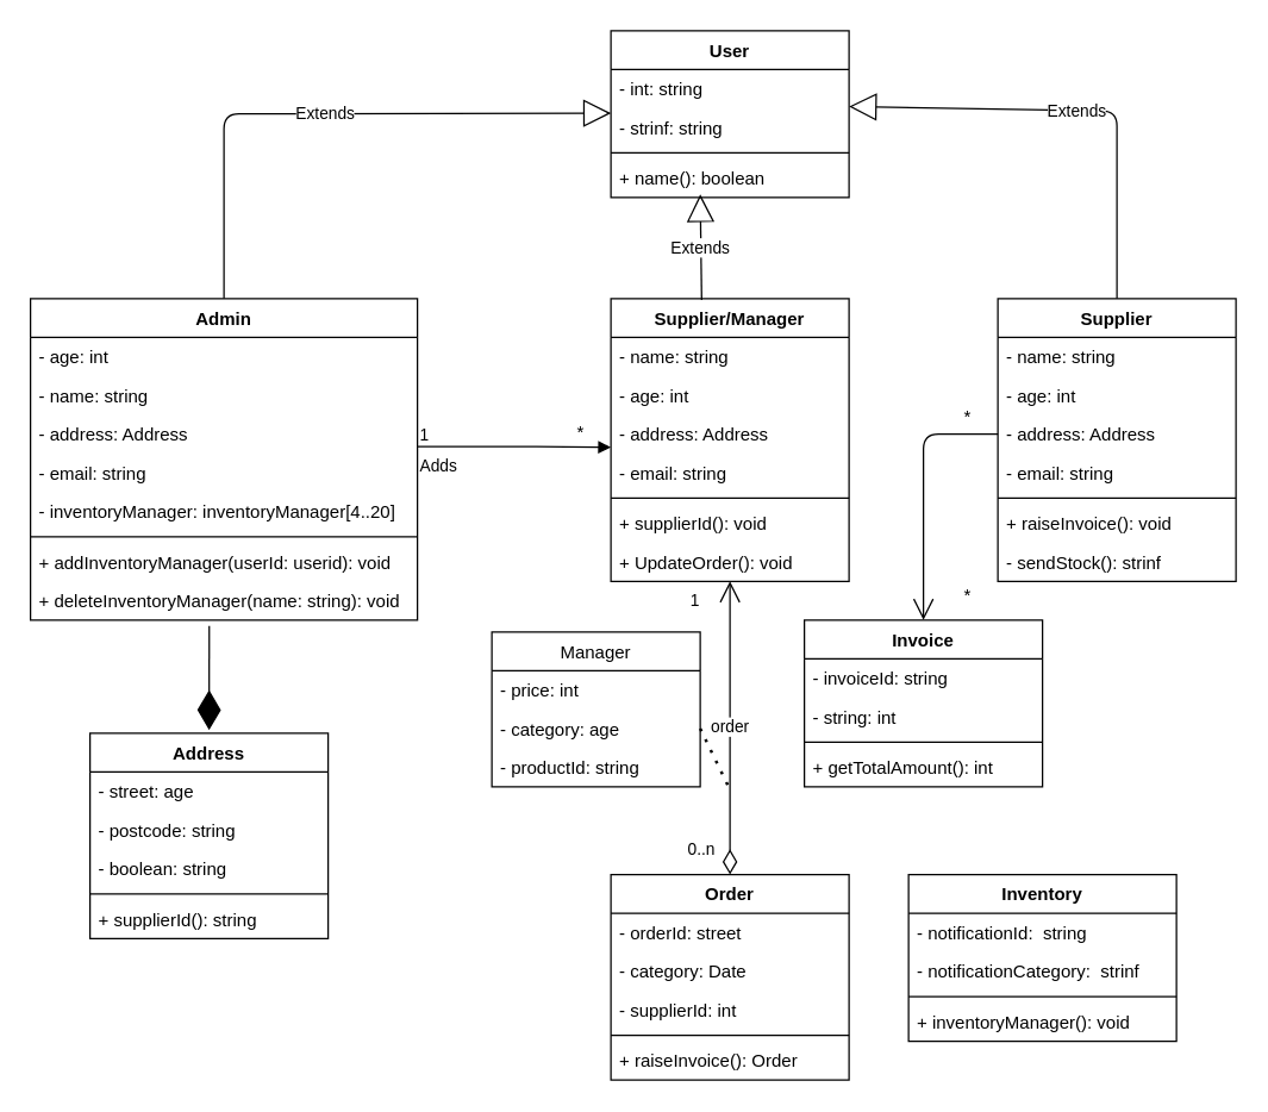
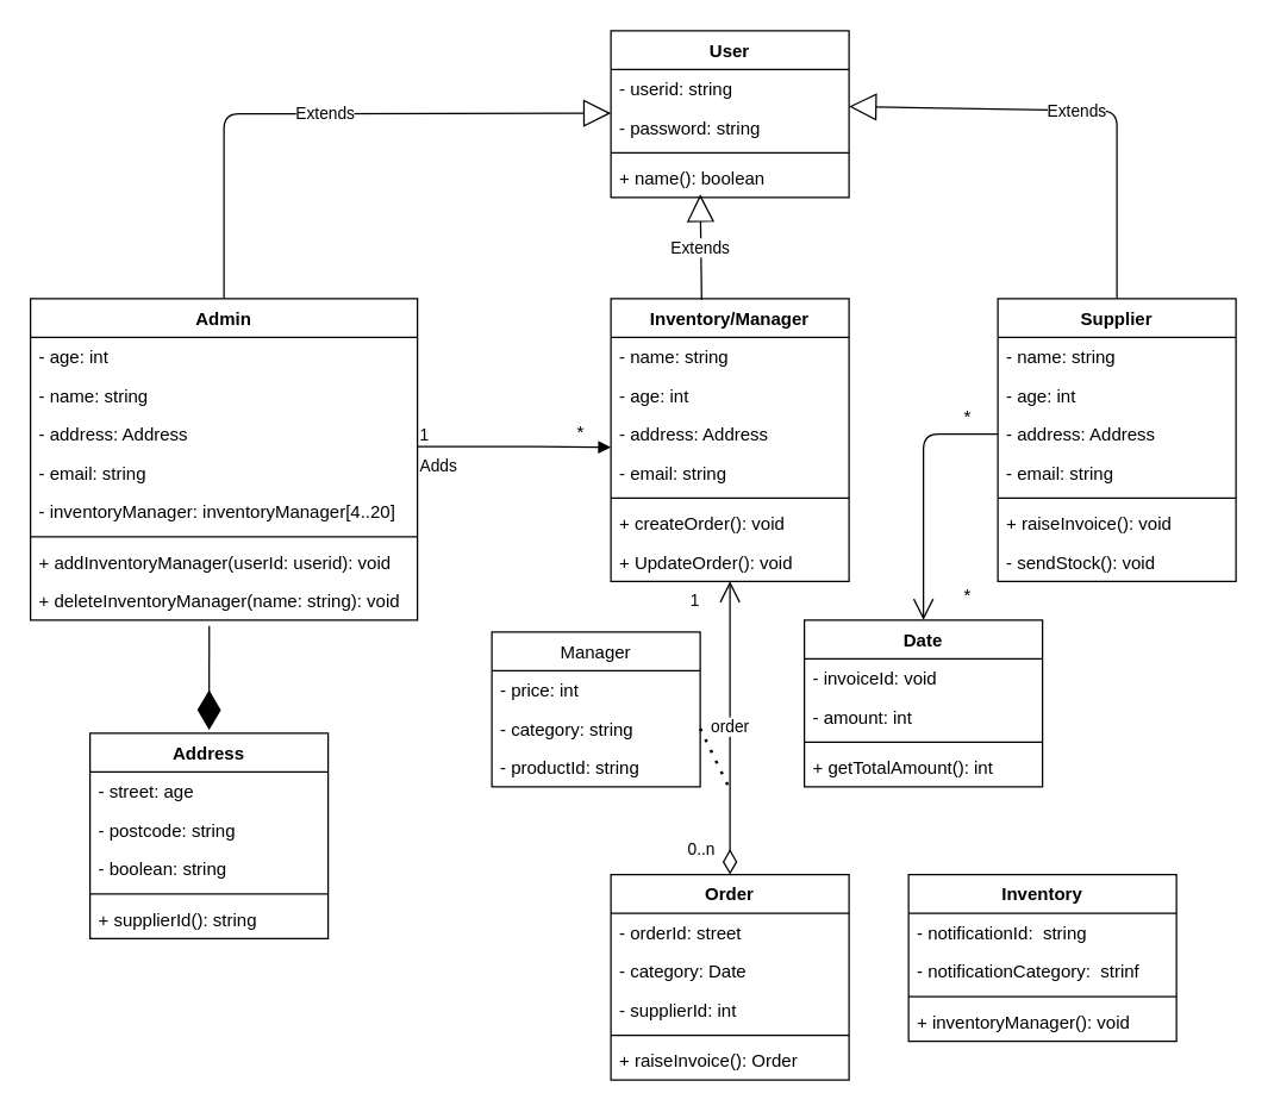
  <mxCell id="0" />
  <mxCell id="1" parent="0" />
  <mxCell id="2" value="Admin" style="swimlane;fontStyle=1;align=center;verticalAlign=top;childLayout=stackLayout;horizontal=1;startSize=26;horizontalStack=0;resizeParent=1;resizeParentMax=0;resizeLast=0;collapsible=1;marginBottom=0;" vertex="1" parent="1"><mxGeometry x="20" y="200" width="260" height="216" as="geometry" /></mxCell>
  <mxCell id="3" value="- age: int" style="text;strokeColor=none;fillColor=none;align=left;verticalAlign=top;spacingLeft=4;spacingRight=4;overflow=hidden;rotatable=0;points=[[0,0.5],[1,0.5]];portConstraint=eastwest;" vertex="1" parent="2"><mxGeometry y="26" width="260" height="26" as="geometry" /></mxCell>
  <mxCell id="4" value="- name: string&#10;" style="text;strokeColor=none;fillColor=none;align=left;verticalAlign=top;spacingLeft=4;spacingRight=4;overflow=hidden;rotatable=0;points=[[0,0.5],[1,0.5]];portConstraint=eastwest;" vertex="1" parent="2"><mxGeometry y="52" width="260" height="26" as="geometry" /></mxCell>
  <mxCell id="5" value="- address: Address" style="text;strokeColor=none;fillColor=none;align=left;verticalAlign=top;spacingLeft=4;spacingRight=4;overflow=hidden;rotatable=0;points=[[0,0.5],[1,0.5]];portConstraint=eastwest;" vertex="1" parent="2"><mxGeometry y="78" width="260" height="26" as="geometry" /></mxCell>
  <mxCell id="6" value="- email: string" style="text;strokeColor=none;fillColor=none;align=left;verticalAlign=top;spacingLeft=4;spacingRight=4;overflow=hidden;rotatable=0;points=[[0,0.5],[1,0.5]];portConstraint=eastwest;" vertex="1" parent="2"><mxGeometry y="104" width="260" height="26" as="geometry" /></mxCell>
  <mxCell id="7" value="- inventoryManager: inventoryManager[4..20]" style="text;strokeColor=none;fillColor=none;align=left;verticalAlign=top;spacingLeft=4;spacingRight=4;overflow=hidden;rotatable=0;points=[[0,0.5],[1,0.5]];portConstraint=eastwest;" vertex="1" parent="2"><mxGeometry y="130" width="260" height="26" as="geometry" /></mxCell>
  <mxCell id="8" value="" style="line;strokeWidth=1;fillColor=none;align=left;verticalAlign=middle;spacingTop=-1;spacingLeft=3;spacingRight=3;rotatable=0;labelPosition=right;points=[];portConstraint=eastwest;" vertex="1" parent="2"><mxGeometry y="156" width="260" height="8" as="geometry" /></mxCell>
  <mxCell id="9" value="+ addInventoryManager(userId: userid): void&#10;" style="text;strokeColor=none;fillColor=none;align=left;verticalAlign=top;spacingLeft=4;spacingRight=4;overflow=hidden;rotatable=0;points=[[0,0.5],[1,0.5]];portConstraint=eastwest;" vertex="1" parent="2"><mxGeometry y="164" width="260" height="26" as="geometry" /></mxCell>
  <mxCell id="10" value="+ deleteInventoryManager(name: string): void&#10;" style="text;strokeColor=none;fillColor=none;align=left;verticalAlign=top;spacingLeft=4;spacingRight=4;overflow=hidden;rotatable=0;points=[[0,0.5],[1,0.5]];portConstraint=eastwest;" vertex="1" parent="2"><mxGeometry y="190" width="260" height="26" as="geometry" /></mxCell>
  <mxCell id="11" value="Order" style="swimlane;fontStyle=1;align=center;verticalAlign=top;childLayout=stackLayout;horizontal=1;startSize=26;horizontalStack=0;resizeParent=1;resizeParentMax=0;resizeLast=0;collapsible=1;marginBottom=0;" vertex="1" parent="1"><mxGeometry x="410" y="587" width="160" height="138" as="geometry" /></mxCell>
  <mxCell id="12" value="- orderId: street" style="text;strokeColor=none;fillColor=none;align=left;verticalAlign=top;spacingLeft=4;spacingRight=4;overflow=hidden;rotatable=0;points=[[0,0.5],[1,0.5]];portConstraint=eastwest;" vertex="1" parent="11"><mxGeometry y="26" width="160" height="26" as="geometry" /></mxCell>
  <mxCell id="13" value="- category: Date" style="text;strokeColor=none;fillColor=none;align=left;verticalAlign=top;spacingLeft=4;spacingRight=4;overflow=hidden;rotatable=0;points=[[0,0.5],[1,0.5]];portConstraint=eastwest;" vertex="1" parent="11"><mxGeometry y="52" width="160" height="26" as="geometry" /></mxCell>
  <mxCell id="14" value="- supplierId: int" style="text;strokeColor=none;fillColor=none;align=left;verticalAlign=top;spacingLeft=4;spacingRight=4;overflow=hidden;rotatable=0;points=[[0,0.5],[1,0.5]];portConstraint=eastwest;" vertex="1" parent="11"><mxGeometry y="78" width="160" height="26" as="geometry" /></mxCell>
  <mxCell id="15" value="" style="line;strokeWidth=1;fillColor=none;align=left;verticalAlign=middle;spacingTop=-1;spacingLeft=3;spacingRight=3;rotatable=0;labelPosition=right;points=[];portConstraint=eastwest;" vertex="1" parent="11"><mxGeometry y="104" width="160" height="8" as="geometry" /></mxCell>
  <mxCell id="16" value="+ raiseInvoice(): Order" style="text;strokeColor=none;fillColor=none;align=left;verticalAlign=top;spacingLeft=4;spacingRight=4;overflow=hidden;rotatable=0;points=[[0,0.5],[1,0.5]];portConstraint=eastwest;" vertex="1" parent="11"><mxGeometry y="112" width="160" height="26" as="geometry" /></mxCell>
- <mxCell id="17" value="Invoice" style="swimlane;fontStyle=1;align=center;verticalAlign=top;childLayout=stackLayout;horizontal=1;startSize=26;horizontalStack=0;resizeParent=1;resizeParentMax=0;resizeLast=0;collapsible=1;marginBottom=0;" vertex="1" parent="1"><mxGeometry x="540" y="416" width="160" height="112" as="geometry" /></mxCell>
- <mxCell id="18" value="- invoiceId: string&#10;" style="text;strokeColor=none;fillColor=none;align=left;verticalAlign=top;spacingLeft=4;spacingRight=4;overflow=hidden;rotatable=0;points=[[0,0.5],[1,0.5]];portConstraint=eastwest;" vertex="1" parent="17"><mxGeometry y="26" width="160" height="26" as="geometry" /></mxCell>
- <mxCell id="19" value="- string: int&#10;" style="text;strokeColor=none;fillColor=none;align=left;verticalAlign=top;spacingLeft=4;spacingRight=4;overflow=hidden;rotatable=0;points=[[0,0.5],[1,0.5]];portConstraint=eastwest;" vertex="1" parent="17"><mxGeometry y="52" width="160" height="26" as="geometry" /></mxCell>
+ <mxCell id="17" value="Date" style="swimlane;fontStyle=1;align=center;verticalAlign=top;childLayout=stackLayout;horizontal=1;startSize=26;horizontalStack=0;resizeParent=1;resizeParentMax=0;resizeLast=0;collapsible=1;marginBottom=0;" vertex="1" parent="1"><mxGeometry x="540" y="416" width="160" height="112" as="geometry" /></mxCell>
+ <mxCell id="18" value="- invoiceId: void&#10;" style="text;strokeColor=none;fillColor=none;align=left;verticalAlign=top;spacingLeft=4;spacingRight=4;overflow=hidden;rotatable=0;points=[[0,0.5],[1,0.5]];portConstraint=eastwest;" vertex="1" parent="17"><mxGeometry y="26" width="160" height="26" as="geometry" /></mxCell>
+ <mxCell id="19" value="- amount: int&#10;" style="text;strokeColor=none;fillColor=none;align=left;verticalAlign=top;spacingLeft=4;spacingRight=4;overflow=hidden;rotatable=0;points=[[0,0.5],[1,0.5]];portConstraint=eastwest;" vertex="1" parent="17"><mxGeometry y="52" width="160" height="26" as="geometry" /></mxCell>
  <mxCell id="20" value="" style="line;strokeWidth=1;fillColor=none;align=left;verticalAlign=middle;spacingTop=-1;spacingLeft=3;spacingRight=3;rotatable=0;labelPosition=right;points=[];portConstraint=eastwest;" vertex="1" parent="17"><mxGeometry y="78" width="160" height="8" as="geometry" /></mxCell>
  <mxCell id="21" value="+ getTotalAmount(): int" style="text;strokeColor=none;fillColor=none;align=left;verticalAlign=top;spacingLeft=4;spacingRight=4;overflow=hidden;rotatable=0;points=[[0,0.5],[1,0.5]];portConstraint=eastwest;" vertex="1" parent="17"><mxGeometry y="86" width="160" height="26" as="geometry" /></mxCell>
  <mxCell id="22" value="Inventory" style="swimlane;fontStyle=1;align=center;verticalAlign=top;childLayout=stackLayout;horizontal=1;startSize=26;horizontalStack=0;resizeParent=1;resizeParentMax=0;resizeLast=0;collapsible=1;marginBottom=0;" vertex="1" parent="1"><mxGeometry x="610" y="587" width="180" height="112" as="geometry" /></mxCell>
  <mxCell id="23" value="- notificationId:  string" style="text;strokeColor=none;fillColor=none;align=left;verticalAlign=top;spacingLeft=4;spacingRight=4;overflow=hidden;rotatable=0;points=[[0,0.5],[1,0.5]];portConstraint=eastwest;" vertex="1" parent="22"><mxGeometry y="26" width="180" height="26" as="geometry" /></mxCell>
  <mxCell id="24" value="- notificationCategory:  strinf" style="text;strokeColor=none;fillColor=none;align=left;verticalAlign=top;spacingLeft=4;spacingRight=4;overflow=hidden;rotatable=0;points=[[0,0.5],[1,0.5]];portConstraint=eastwest;" vertex="1" parent="22"><mxGeometry y="52" width="180" height="26" as="geometry" /></mxCell>
  <mxCell id="25" value="" style="line;strokeWidth=1;fillColor=none;align=left;verticalAlign=middle;spacingTop=-1;spacingLeft=3;spacingRight=3;rotatable=0;labelPosition=right;points=[];portConstraint=eastwest;" vertex="1" parent="22"><mxGeometry y="78" width="180" height="8" as="geometry" /></mxCell>
  <mxCell id="26" value="+ inventoryManager(): void&#10;" style="text;strokeColor=none;fillColor=none;align=left;verticalAlign=top;spacingLeft=4;spacingRight=4;overflow=hidden;rotatable=0;points=[[0,0.5],[1,0.5]];portConstraint=eastwest;" vertex="1" parent="22"><mxGeometry y="86" width="180" height="26" as="geometry" /></mxCell>
  <mxCell id="27" value="Supplier" style="swimlane;fontStyle=1;align=center;verticalAlign=top;childLayout=stackLayout;horizontal=1;startSize=26;horizontalStack=0;resizeParent=1;resizeParentMax=0;resizeLast=0;collapsible=1;marginBottom=0;" vertex="1" parent="1"><mxGeometry x="670" y="200" width="160" height="190" as="geometry" /></mxCell>
  <mxCell id="28" value="- name: string&#10;" style="text;strokeColor=none;fillColor=none;align=left;verticalAlign=top;spacingLeft=4;spacingRight=4;overflow=hidden;rotatable=0;points=[[0,0.5],[1,0.5]];portConstraint=eastwest;" vertex="1" parent="27"><mxGeometry y="26" width="160" height="26" as="geometry" /></mxCell>
  <mxCell id="29" value="- age: int" style="text;strokeColor=none;fillColor=none;align=left;verticalAlign=top;spacingLeft=4;spacingRight=4;overflow=hidden;rotatable=0;points=[[0,0.5],[1,0.5]];portConstraint=eastwest;" vertex="1" parent="27"><mxGeometry y="52" width="160" height="26" as="geometry" /></mxCell>
  <mxCell id="30" value="- address: Address" style="text;strokeColor=none;fillColor=none;align=left;verticalAlign=top;spacingLeft=4;spacingRight=4;overflow=hidden;rotatable=0;points=[[0,0.5],[1,0.5]];portConstraint=eastwest;" vertex="1" parent="27"><mxGeometry y="78" width="160" height="26" as="geometry" /></mxCell>
  <mxCell id="31" value="- email: string" style="text;strokeColor=none;fillColor=none;align=left;verticalAlign=top;spacingLeft=4;spacingRight=4;overflow=hidden;rotatable=0;points=[[0,0.5],[1,0.5]];portConstraint=eastwest;" vertex="1" parent="27"><mxGeometry y="104" width="160" height="26" as="geometry" /></mxCell>
  <mxCell id="32" value="" style="line;strokeWidth=1;fillColor=none;align=left;verticalAlign=middle;spacingTop=-1;spacingLeft=3;spacingRight=3;rotatable=0;labelPosition=right;points=[];portConstraint=eastwest;" vertex="1" parent="27"><mxGeometry y="130" width="160" height="8" as="geometry" /></mxCell>
  <mxCell id="33" value="+ raiseInvoice(): void" style="text;strokeColor=none;fillColor=none;align=left;verticalAlign=top;spacingLeft=4;spacingRight=4;overflow=hidden;rotatable=0;points=[[0,0.5],[1,0.5]];portConstraint=eastwest;" vertex="1" parent="27"><mxGeometry y="138" width="160" height="26" as="geometry" /></mxCell>
- <mxCell id="34" value="- sendStock(): strinf" style="text;strokeColor=none;fillColor=none;align=left;verticalAlign=top;spacingLeft=4;spacingRight=4;overflow=hidden;rotatable=0;points=[[0,0.5],[1,0.5]];portConstraint=eastwest;" vertex="1" parent="27"><mxGeometry y="164" width="160" height="26" as="geometry" /></mxCell>
- <mxCell id="35" value="Supplier/Manager" style="swimlane;fontStyle=1;align=center;verticalAlign=top;childLayout=stackLayout;horizontal=1;startSize=26;horizontalStack=0;resizeParent=1;resizeParentMax=0;resizeLast=0;collapsible=1;marginBottom=0;" vertex="1" parent="1"><mxGeometry x="410" y="200" width="160" height="190" as="geometry" /></mxCell>
+ <mxCell id="34" value="- sendStock(): void" style="text;strokeColor=none;fillColor=none;align=left;verticalAlign=top;spacingLeft=4;spacingRight=4;overflow=hidden;rotatable=0;points=[[0,0.5],[1,0.5]];portConstraint=eastwest;" vertex="1" parent="27"><mxGeometry y="164" width="160" height="26" as="geometry" /></mxCell>
+ <mxCell id="35" value="Inventory/Manager" style="swimlane;fontStyle=1;align=center;verticalAlign=top;childLayout=stackLayout;horizontal=1;startSize=26;horizontalStack=0;resizeParent=1;resizeParentMax=0;resizeLast=0;collapsible=1;marginBottom=0;" vertex="1" parent="1"><mxGeometry x="410" y="200" width="160" height="190" as="geometry" /></mxCell>
  <mxCell id="36" value="- name: string&#10;" style="text;strokeColor=none;fillColor=none;align=left;verticalAlign=top;spacingLeft=4;spacingRight=4;overflow=hidden;rotatable=0;points=[[0,0.5],[1,0.5]];portConstraint=eastwest;" vertex="1" parent="35"><mxGeometry y="26" width="160" height="26" as="geometry" /></mxCell>
  <mxCell id="37" value="- age: int" style="text;strokeColor=none;fillColor=none;align=left;verticalAlign=top;spacingLeft=4;spacingRight=4;overflow=hidden;rotatable=0;points=[[0,0.5],[1,0.5]];portConstraint=eastwest;" vertex="1" parent="35"><mxGeometry y="52" width="160" height="26" as="geometry" /></mxCell>
  <mxCell id="38" value="- address: Address" style="text;strokeColor=none;fillColor=none;align=left;verticalAlign=top;spacingLeft=4;spacingRight=4;overflow=hidden;rotatable=0;points=[[0,0.5],[1,0.5]];portConstraint=eastwest;" vertex="1" parent="35"><mxGeometry y="78" width="160" height="26" as="geometry" /></mxCell>
  <mxCell id="39" value="- email: string" style="text;strokeColor=none;fillColor=none;align=left;verticalAlign=top;spacingLeft=4;spacingRight=4;overflow=hidden;rotatable=0;points=[[0,0.5],[1,0.5]];portConstraint=eastwest;" vertex="1" parent="35"><mxGeometry y="104" width="160" height="26" as="geometry" /></mxCell>
  <mxCell id="40" value="" style="line;strokeWidth=1;fillColor=none;align=left;verticalAlign=middle;spacingTop=-1;spacingLeft=3;spacingRight=3;rotatable=0;labelPosition=right;points=[];portConstraint=eastwest;" vertex="1" parent="35"><mxGeometry y="130" width="160" height="8" as="geometry" /></mxCell>
- <mxCell id="41" value="+ supplierId(): void" style="text;strokeColor=none;fillColor=none;align=left;verticalAlign=top;spacingLeft=4;spacingRight=4;overflow=hidden;rotatable=0;points=[[0,0.5],[1,0.5]];portConstraint=eastwest;" vertex="1" parent="35"><mxGeometry y="138" width="160" height="26" as="geometry" /></mxCell>
+ <mxCell id="41" value="+ createOrder(): void" style="text;strokeColor=none;fillColor=none;align=left;verticalAlign=top;spacingLeft=4;spacingRight=4;overflow=hidden;rotatable=0;points=[[0,0.5],[1,0.5]];portConstraint=eastwest;" vertex="1" parent="35"><mxGeometry y="138" width="160" height="26" as="geometry" /></mxCell>
  <mxCell id="42" value="+ UpdateOrder(): void" style="text;strokeColor=none;fillColor=none;align=left;verticalAlign=top;spacingLeft=4;spacingRight=4;overflow=hidden;rotatable=0;points=[[0,0.5],[1,0.5]];portConstraint=eastwest;" vertex="1" parent="35"><mxGeometry y="164" width="160" height="26" as="geometry" /></mxCell>
  <mxCell id="43" value="User" style="swimlane;fontStyle=1;align=center;verticalAlign=top;childLayout=stackLayout;horizontal=1;startSize=26;horizontalStack=0;resizeParent=1;resizeParentMax=0;resizeLast=0;collapsible=1;marginBottom=0;" vertex="1" parent="1"><mxGeometry x="410" y="20" width="160" height="112" as="geometry" /></mxCell>
- <mxCell id="44" value="- int: string" style="text;strokeColor=none;fillColor=none;align=left;verticalAlign=top;spacingLeft=4;spacingRight=4;overflow=hidden;rotatable=0;points=[[0,0.5],[1,0.5]];portConstraint=eastwest;" vertex="1" parent="43"><mxGeometry y="26" width="160" height="26" as="geometry" /></mxCell>
- <mxCell id="45" value="- strinf: string" style="text;strokeColor=none;fillColor=none;align=left;verticalAlign=top;spacingLeft=4;spacingRight=4;overflow=hidden;rotatable=0;points=[[0,0.5],[1,0.5]];portConstraint=eastwest;" vertex="1" parent="43"><mxGeometry y="52" width="160" height="26" as="geometry" /></mxCell>
+ <mxCell id="44" value="- userid: string" style="text;strokeColor=none;fillColor=none;align=left;verticalAlign=top;spacingLeft=4;spacingRight=4;overflow=hidden;rotatable=0;points=[[0,0.5],[1,0.5]];portConstraint=eastwest;" vertex="1" parent="43"><mxGeometry y="26" width="160" height="26" as="geometry" /></mxCell>
+ <mxCell id="45" value="- password: string" style="text;strokeColor=none;fillColor=none;align=left;verticalAlign=top;spacingLeft=4;spacingRight=4;overflow=hidden;rotatable=0;points=[[0,0.5],[1,0.5]];portConstraint=eastwest;" vertex="1" parent="43"><mxGeometry y="52" width="160" height="26" as="geometry" /></mxCell>
  <mxCell id="46" value="" style="line;strokeWidth=1;fillColor=none;align=left;verticalAlign=middle;spacingTop=-1;spacingLeft=3;spacingRight=3;rotatable=0;labelPosition=right;points=[];portConstraint=eastwest;" vertex="1" parent="43"><mxGeometry y="78" width="160" height="8" as="geometry" /></mxCell>
  <mxCell id="47" value="+ name(): boolean" style="text;strokeColor=none;fillColor=none;align=left;verticalAlign=top;spacingLeft=4;spacingRight=4;overflow=hidden;rotatable=0;points=[[0,0.5],[1,0.5]];portConstraint=eastwest;" vertex="1" parent="43"><mxGeometry y="86" width="160" height="26" as="geometry" /></mxCell>
  <mxCell id="48" value="Address" style="swimlane;fontStyle=1;align=center;verticalAlign=top;childLayout=stackLayout;horizontal=1;startSize=26;horizontalStack=0;resizeParent=1;resizeParentMax=0;resizeLast=0;collapsible=1;marginBottom=0;" vertex="1" parent="1"><mxGeometry x="60" y="492" width="160" height="138" as="geometry" /></mxCell>
  <mxCell id="49" value="- street: age" style="text;strokeColor=none;fillColor=none;align=left;verticalAlign=top;spacingLeft=4;spacingRight=4;overflow=hidden;rotatable=0;points=[[0,0.5],[1,0.5]];portConstraint=eastwest;" vertex="1" parent="48"><mxGeometry y="26" width="160" height="26" as="geometry" /></mxCell>
  <mxCell id="50" value="- postcode: string" style="text;strokeColor=none;fillColor=none;align=left;verticalAlign=top;spacingLeft=4;spacingRight=4;overflow=hidden;rotatable=0;points=[[0,0.5],[1,0.5]];portConstraint=eastwest;" vertex="1" parent="48"><mxGeometry y="52" width="160" height="26" as="geometry" /></mxCell>
  <mxCell id="51" value="- boolean: string" style="text;strokeColor=none;fillColor=none;align=left;verticalAlign=top;spacingLeft=4;spacingRight=4;overflow=hidden;rotatable=0;points=[[0,0.5],[1,0.5]];portConstraint=eastwest;" vertex="1" parent="48"><mxGeometry y="78" width="160" height="26" as="geometry" /></mxCell>
  <mxCell id="52" value="" style="line;strokeWidth=1;fillColor=none;align=left;verticalAlign=middle;spacingTop=-1;spacingLeft=3;spacingRight=3;rotatable=0;labelPosition=right;points=[];portConstraint=eastwest;" vertex="1" parent="48"><mxGeometry y="104" width="160" height="8" as="geometry" /></mxCell>
  <mxCell id="53" value="+ supplierId(): string" style="text;strokeColor=none;fillColor=none;align=left;verticalAlign=top;spacingLeft=4;spacingRight=4;overflow=hidden;rotatable=0;points=[[0,0.5],[1,0.5]];portConstraint=eastwest;" vertex="1" parent="48"><mxGeometry y="112" width="160" height="26" as="geometry" /></mxCell>
  <mxCell id="54" value="" style="endArrow=diamondThin;endFill=1;endSize=24;html=1;exitX=0.462;exitY=1.154;exitDx=0;exitDy=0;exitPerimeter=0;" edge="1" parent="1" source="10"><mxGeometry width="160" relative="1" as="geometry"><mxPoint x="100" y="438" as="sourcePoint" /><mxPoint x="140" y="490" as="targetPoint" /></mxGeometry></mxCell>
  <mxCell id="55" value="Adds" style="endArrow=block;endFill=1;html=1;edgeStyle=orthogonalEdgeStyle;align=left;verticalAlign=top;" edge="1" parent="1"><mxGeometry x="-1" relative="1" as="geometry"><mxPoint x="280" y="299.5" as="sourcePoint" /><mxPoint x="410" y="300" as="targetPoint" /><Array as="points"><mxPoint x="370" y="300" /><mxPoint x="370" y="300" /></Array></mxGeometry></mxCell>
  <mxCell id="56" value="1" style="edgeLabel;resizable=0;html=1;align=left;verticalAlign=bottom;" connectable="0" vertex="1" parent="55"><mxGeometry x="-1" relative="1" as="geometry" /></mxCell>
  <mxCell id="57" value="*" style="text;html=1;strokeColor=none;fillColor=none;align=center;verticalAlign=middle;whiteSpace=wrap;rounded=0;" vertex="1" parent="1"><mxGeometry x="340" y="280" width="100" height="20" as="geometry" /></mxCell>
  <mxCell id="58" value="order" style="endArrow=open;html=1;endSize=12;startArrow=diamondThin;startSize=14;startFill=0;edgeStyle=orthogonalEdgeStyle;exitX=0.5;exitY=0;exitDx=0;exitDy=0;" edge="1" parent="1" source="11" target="42"><mxGeometry relative="1" as="geometry"><mxPoint x="390" y="500" as="sourcePoint" /><mxPoint x="490" y="400" as="targetPoint" /><Array as="points"><mxPoint x="490" y="540" /><mxPoint x="490" y="540" /></Array></mxGeometry></mxCell>
  <mxCell id="59" value="0..n" style="edgeLabel;resizable=0;html=1;align=left;verticalAlign=top;" connectable="0" vertex="1" parent="58"><mxGeometry x="-1" relative="1" as="geometry"><mxPoint x="-30" y="-30" as="offset" /></mxGeometry></mxCell>
  <mxCell id="60" value="1" style="edgeLabel;resizable=0;html=1;align=right;verticalAlign=top;" connectable="0" vertex="1" parent="58"><mxGeometry x="1" relative="1" as="geometry"><mxPoint x="-20" as="offset" /></mxGeometry></mxCell>
  <mxCell id="61" value="Manager" style="swimlane;fontStyle=0;childLayout=stackLayout;horizontal=1;startSize=26;fillColor=none;horizontalStack=0;resizeParent=1;resizeParentMax=0;resizeLast=0;collapsible=1;marginBottom=0;" vertex="1" parent="1"><mxGeometry x="330" y="424" width="140" height="104" as="geometry" /></mxCell>
  <mxCell id="62" value="- price: int" style="text;strokeColor=none;fillColor=none;align=left;verticalAlign=top;spacingLeft=4;spacingRight=4;overflow=hidden;rotatable=0;points=[[0,0.5],[1,0.5]];portConstraint=eastwest;" vertex="1" parent="61"><mxGeometry y="26" width="140" height="26" as="geometry" /></mxCell>
- <mxCell id="63" value="- category: age" style="text;strokeColor=none;fillColor=none;align=left;verticalAlign=top;spacingLeft=4;spacingRight=4;overflow=hidden;rotatable=0;points=[[0,0.5],[1,0.5]];portConstraint=eastwest;" vertex="1" parent="61"><mxGeometry y="52" width="140" height="26" as="geometry" /></mxCell>
+ <mxCell id="63" value="- category: string" style="text;strokeColor=none;fillColor=none;align=left;verticalAlign=top;spacingLeft=4;spacingRight=4;overflow=hidden;rotatable=0;points=[[0,0.5],[1,0.5]];portConstraint=eastwest;" vertex="1" parent="61"><mxGeometry y="52" width="140" height="26" as="geometry" /></mxCell>
  <mxCell id="64" value="- productId: string" style="text;strokeColor=none;fillColor=none;align=left;verticalAlign=top;spacingLeft=4;spacingRight=4;overflow=hidden;rotatable=0;points=[[0,0.5],[1,0.5]];portConstraint=eastwest;" vertex="1" parent="61"><mxGeometry y="78" width="140" height="26" as="geometry" /></mxCell>
  <mxCell id="65" value="" style="endArrow=none;dashed=1;html=1;dashPattern=1 3;strokeWidth=2;exitX=1;exitY=0.5;exitDx=0;exitDy=0;" edge="1" parent="1" source="63"><mxGeometry width="50" height="50" relative="1" as="geometry"><mxPoint x="440" y="530" as="sourcePoint" /><mxPoint x="490" y="530" as="targetPoint" /></mxGeometry></mxCell>
  <mxCell id="66" value="" style="endArrow=open;endFill=1;endSize=12;html=1;exitX=0;exitY=0.5;exitDx=0;exitDy=0;entryX=0.5;entryY=0;entryDx=0;entryDy=0;" edge="1" parent="1" source="30" target="17"><mxGeometry width="160" relative="1" as="geometry"><mxPoint x="390" y="400" as="sourcePoint" /><mxPoint x="550" y="400" as="targetPoint" /><Array as="points"><mxPoint x="620" y="291" /></Array></mxGeometry></mxCell>
  <mxCell id="67" value="*" style="text;html=1;strokeColor=none;fillColor=none;align=center;verticalAlign=middle;whiteSpace=wrap;rounded=0;" vertex="1" parent="1"><mxGeometry x="630" y="270" width="40" height="20" as="geometry" /></mxCell>
  <mxCell id="68" value="*" style="text;html=1;strokeColor=none;fillColor=none;align=center;verticalAlign=middle;whiteSpace=wrap;rounded=0;" vertex="1" parent="1"><mxGeometry x="630" y="390" width="40" height="20" as="geometry" /></mxCell>
  <mxCell id="69" value="Extends" style="endArrow=block;endSize=16;endFill=0;html=1;" edge="1" parent="1"><mxGeometry width="160" relative="1" as="geometry"><mxPoint x="150" y="200" as="sourcePoint" /><mxPoint x="410" y="75.5" as="targetPoint" /><Array as="points"><mxPoint x="150" y="200" /><mxPoint x="150" y="76" /></Array></mxGeometry></mxCell>
  <mxCell id="70" value="Extends" style="endArrow=block;endSize=16;endFill=0;html=1;exitX=0.381;exitY=0.005;exitDx=0;exitDy=0;exitPerimeter=0;" edge="1" parent="1" source="35"><mxGeometry width="160" relative="1" as="geometry"><mxPoint x="390" y="10" as="sourcePoint" /><mxPoint x="470" y="130" as="targetPoint" /></mxGeometry></mxCell>
  <mxCell id="71" value="Extends" style="endArrow=block;endSize=16;endFill=0;html=1;exitX=0.5;exitY=0;exitDx=0;exitDy=0;" edge="1" parent="1" source="27"><mxGeometry width="160" relative="1" as="geometry"><mxPoint x="750" y="74" as="sourcePoint" /><mxPoint x="570" y="71" as="targetPoint" /><Array as="points"><mxPoint x="750" y="74" /></Array></mxGeometry></mxCell>
